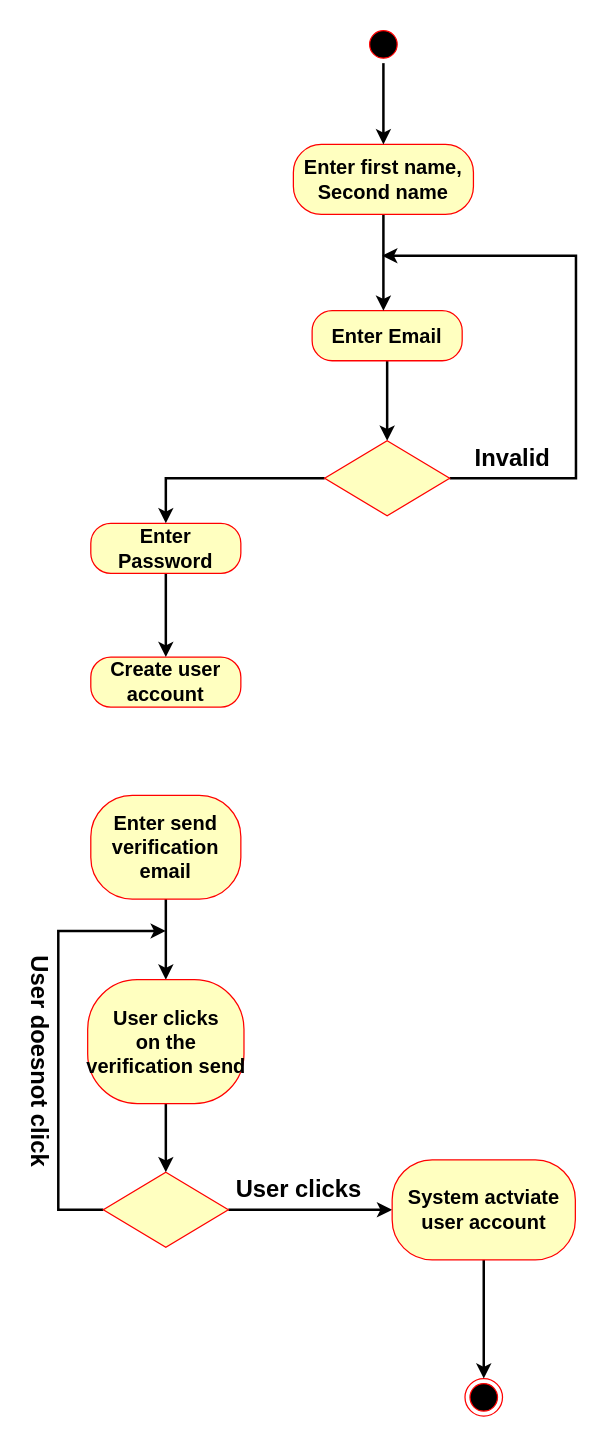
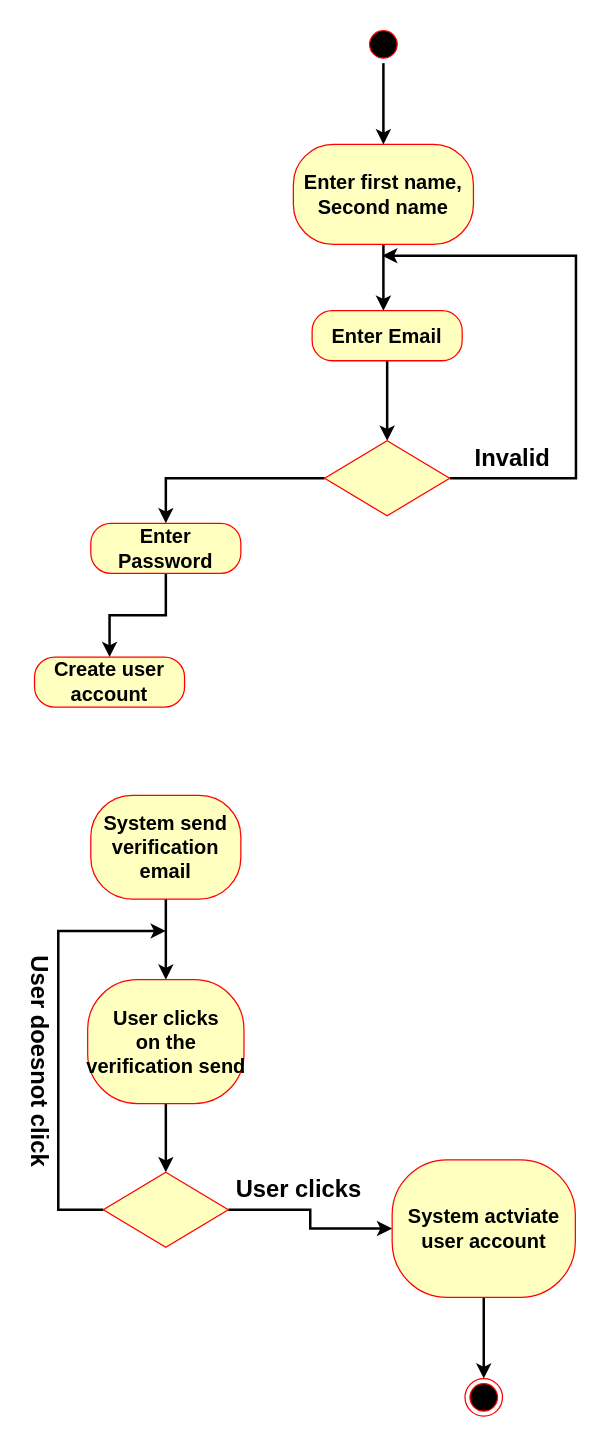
  <mxCell id="0" />
  <mxCell id="1" parent="0" />
  <mxCell id="2" style="edgeStyle=orthogonalEdgeStyle;rounded=0;orthogonalLoop=1;jettySize=auto;html=1;entryX=0.5;entryY=0;entryDx=0;entryDy=0;strokeWidth=2;" parent="1" source="3" target="15" edge="1"><mxGeometry relative="1" as="geometry" /></mxCell>
  <mxCell id="3" value="&lt;font style=&quot;font-size: 16px;&quot;&gt;&lt;b&gt;Enter Email&lt;/b&gt;&lt;/font&gt;" style="rounded=1;whiteSpace=wrap;html=1;arcSize=40;fontColor=#000000;fillColor=#ffffc0;strokeColor=#ff0000;" parent="1" vertex="1"><mxGeometry x="249" y="248" width="120" height="40" as="geometry" /></mxCell>
  <mxCell id="4" value="" style="edgeStyle=orthogonalEdgeStyle;rounded=0;orthogonalLoop=1;jettySize=auto;html=1;strokeWidth=2;" parent="1" source="5" target="3" edge="1"><mxGeometry relative="1" as="geometry"><Array as="points"><mxPoint x="306" y="217" /><mxPoint x="306" y="217" /></Array></mxGeometry></mxCell>
- <mxCell id="5" value="&lt;font style=&quot;font-size: 16px;&quot;&gt;&lt;b&gt;&lt;br&gt;&lt;br&gt;Enter first name,&lt;br&gt;Second name&lt;br&gt;&lt;br&gt;&lt;/b&gt;&lt;/font&gt;&lt;div style=&quot;font-size: 16px;&quot;&gt;&lt;br&gt;&lt;/div&gt;" style="rounded=1;whiteSpace=wrap;html=1;arcSize=40;fontColor=#000000;fillColor=#ffffc0;strokeColor=#ff0000;" parent="1" vertex="1"><mxGeometry x="234" y="115" width="144" height="56" as="geometry" /></mxCell>
- <mxCell id="6" value="&lt;font style=&quot;font-size: 16px;&quot;&gt;&lt;b&gt;Create user account&lt;/b&gt;&lt;/font&gt;" style="rounded=1;whiteSpace=wrap;html=1;arcSize=40;fontColor=#000000;fillColor=#ffffc0;strokeColor=#ff0000;" parent="1" vertex="1"><mxGeometry x="72" y="525" width="120" height="40" as="geometry" /></mxCell>
+ <mxCell id="5" value="&lt;font style=&quot;font-size: 16px;&quot;&gt;&lt;b&gt;&lt;br&gt;&lt;br&gt;Enter first name,&lt;br&gt;Second name&lt;br&gt;&lt;br&gt;&lt;/b&gt;&lt;/font&gt;&lt;div style=&quot;font-size: 16px;&quot;&gt;&lt;br&gt;&lt;/div&gt;" style="rounded=1;whiteSpace=wrap;html=1;arcSize=40;fontColor=#000000;fillColor=#ffffc0;strokeColor=#ff0000;" parent="1" vertex="1"><mxGeometry x="234" y="115" width="144" height="80" as="geometry" /></mxCell>
+ <mxCell id="6" value="&lt;font style=&quot;font-size: 16px;&quot;&gt;&lt;b&gt;Create user account&lt;/b&gt;&lt;/font&gt;" style="rounded=1;whiteSpace=wrap;html=1;arcSize=40;fontColor=#000000;fillColor=#ffffc0;strokeColor=#ff0000;" parent="1" vertex="1"><mxGeometry x="27" y="525" width="120" height="40" as="geometry" /></mxCell>
  <mxCell id="7" style="edgeStyle=orthogonalEdgeStyle;rounded=0;orthogonalLoop=1;jettySize=auto;html=1;exitX=0.5;exitY=1;exitDx=0;exitDy=0;entryX=0.5;entryY=0;entryDx=0;entryDy=0;strokeWidth=2;" parent="1" source="8" target="6" edge="1"><mxGeometry relative="1" as="geometry" /></mxCell>
  <mxCell id="8" value="&lt;b&gt;&lt;font style=&quot;font-size: 16px;&quot;&gt;Enter Password&lt;/font&gt;&lt;/b&gt;" style="rounded=1;whiteSpace=wrap;html=1;arcSize=40;fontColor=#000000;fillColor=#ffffc0;strokeColor=#ff0000;" parent="1" vertex="1"><mxGeometry x="72" y="418" width="120" height="40" as="geometry" /></mxCell>
  <mxCell id="9" style="edgeStyle=orthogonalEdgeStyle;rounded=0;orthogonalLoop=1;jettySize=auto;html=1;exitX=0.5;exitY=1;exitDx=0;exitDy=0;entryX=0.5;entryY=0;entryDx=0;entryDy=0;strokeWidth=2;" parent="1" source="10" target="5" edge="1"><mxGeometry relative="1" as="geometry"><Array as="points"><mxPoint x="306" y="50" /><mxPoint x="306" y="86" /><mxPoint x="309" y="86" /></Array></mxGeometry></mxCell>
  <mxCell id="10" value="" style="ellipse;html=1;shape=startState;fillColor=#000000;strokeColor=#ff0000;" parent="1" vertex="1"><mxGeometry x="291" width="30" height="30" as="geometry" y="20" /></mxCell>
  <mxCell id="11" value="" style="ellipse;html=1;shape=endState;fillColor=#000000;strokeColor=#ff0000;" parent="1" vertex="1"><mxGeometry x="371.25" y="1102" width="30" height="30" as="geometry" /></mxCell>
  <mxCell id="12" style="edgeStyle=orthogonalEdgeStyle;rounded=0;orthogonalLoop=1;jettySize=auto;html=1;exitX=0;exitY=0.5;exitDx=0;exitDy=0;strokeWidth=2;" parent="1" source="15" target="8" edge="1"><mxGeometry relative="1" as="geometry" /></mxCell>
  <mxCell id="13" style="edgeStyle=orthogonalEdgeStyle;rounded=0;orthogonalLoop=1;jettySize=auto;html=1;exitX=1;exitY=0.5;exitDx=0;exitDy=0;strokeWidth=2;" parent="1" source="15" edge="1"><mxGeometry relative="1" as="geometry"><mxPoint x="305" y="204" as="targetPoint" /><Array as="points"><mxPoint x="460" y="382" /><mxPoint x="460" y="204" /></Array></mxGeometry></mxCell>
  <mxCell id="14" value="&lt;font style=&quot;font-size: 19px;&quot;&gt;&lt;b&gt;Invalid&lt;/b&gt;&lt;/font&gt;" style="edgeLabel;html=1;align=center;verticalAlign=middle;resizable=0;points=[];" parent="13" vertex="1" connectable="0"><mxGeometry x="-0.813" y="2" relative="1" as="geometry"><mxPoint x="8" y="-14" as="offset" /></mxGeometry></mxCell>
  <mxCell id="15" value="" style="rhombus;whiteSpace=wrap;html=1;fontColor=#000000;fillColor=#ffffc0;strokeColor=#ff0000;" parent="1" vertex="1"><mxGeometry x="259" y="352" width="100" height="60" as="geometry" /></mxCell>
  <mxCell id="16" style="edgeStyle=orthogonalEdgeStyle;rounded=0;orthogonalLoop=1;jettySize=auto;html=1;exitX=0.5;exitY=1;exitDx=0;exitDy=0;strokeWidth=2;" parent="1" source="17" target="23" edge="1"><mxGeometry relative="1" as="geometry" /></mxCell>
- <mxCell id="17" value="&lt;font style=&quot;font-size: 16px;&quot;&gt;&lt;b&gt;Enter send&lt;br&gt;verification email&lt;br&gt;&lt;/b&gt;&lt;/font&gt;" style="rounded=1;whiteSpace=wrap;html=1;arcSize=40;fontColor=#000000;fillColor=#ffffc0;strokeColor=#ff0000;" parent="1" vertex="1"><mxGeometry x="72" y="635.5" width="120" height="83" as="geometry" /></mxCell>
+ <mxCell id="17" value="&lt;font style=&quot;font-size: 16px;&quot;&gt;&lt;b&gt;System send&lt;br&gt;verification email&lt;br&gt;&lt;/b&gt;&lt;/font&gt;" style="rounded=1;whiteSpace=wrap;html=1;arcSize=40;fontColor=#000000;fillColor=#ffffc0;strokeColor=#ff0000;" parent="1" vertex="1"><mxGeometry x="72" y="635.5" width="120" height="83" as="geometry" /></mxCell>
  <mxCell id="18" style="edgeStyle=orthogonalEdgeStyle;rounded=0;orthogonalLoop=1;jettySize=auto;html=1;exitX=1;exitY=0.5;exitDx=0;exitDy=0;entryX=0;entryY=0.5;entryDx=0;entryDy=0;strokeWidth=2;" parent="1" source="20" target="25" edge="1"><mxGeometry relative="1" as="geometry" /></mxCell>
  <mxCell id="19" style="edgeStyle=orthogonalEdgeStyle;rounded=0;orthogonalLoop=1;jettySize=auto;html=1;exitX=0;exitY=0.5;exitDx=0;exitDy=0;strokeWidth=2;" edge="1" parent="1" source="20"><mxGeometry relative="1" as="geometry"><mxPoint x="132" y="744" as="targetPoint" /><Array as="points"><mxPoint x="46" y="967" /><mxPoint x="46" y="744" /></Array></mxGeometry></mxCell>
  <mxCell id="20" value="" style="rhombus;whiteSpace=wrap;html=1;fontColor=#000000;fillColor=#ffffc0;strokeColor=#ff0000;" parent="1" vertex="1"><mxGeometry x="82" y="937" width="100" height="60" as="geometry" /></mxCell>
  <mxCell id="21" style="edgeStyle=orthogonalEdgeStyle;rounded=0;orthogonalLoop=1;jettySize=auto;html=1;exitX=0.5;exitY=1;exitDx=0;exitDy=0;strokeWidth=2;" parent="1" source="23" target="20" edge="1"><mxGeometry relative="1" as="geometry" /></mxCell>
  <mxCell id="22" value="&lt;b style=&quot;border-color: var(--border-color); font-size: 19px;&quot;&gt;User clicks&lt;/b&gt;" style="edgeLabel;html=1;align=center;verticalAlign=middle;resizable=0;points=[];" parent="21" vertex="1" connectable="0"><mxGeometry x="-0.345" y="-1" relative="1" as="geometry"><mxPoint x="106" y="50" as="offset" /></mxGeometry></mxCell>
  <mxCell id="23" value="&lt;font style=&quot;font-size: 16px;&quot;&gt;&lt;b&gt;User clicks &lt;br&gt;on the&lt;br&gt;verification&amp;nbsp;send&lt;br&gt;&lt;/b&gt;&lt;/font&gt;" style="rounded=1;whiteSpace=wrap;html=1;arcSize=40;fontColor=#000000;fillColor=#ffffc0;strokeColor=#ff0000;" parent="1" vertex="1"><mxGeometry x="69.5" y="783" width="125" height="99" as="geometry" /></mxCell>
  <mxCell id="24" style="edgeStyle=orthogonalEdgeStyle;rounded=0;orthogonalLoop=1;jettySize=auto;html=1;exitX=0.5;exitY=1;exitDx=0;exitDy=0;strokeWidth=2;" parent="1" source="25" target="11" edge="1"><mxGeometry relative="1" as="geometry" /></mxCell>
- <mxCell id="25" value="&lt;font style=&quot;font-size: 16px;&quot;&gt;&lt;b&gt;System actviate&lt;br&gt;user account&lt;br&gt;&lt;/b&gt;&lt;/font&gt;" style="rounded=1;whiteSpace=wrap;html=1;arcSize=40;fontColor=#000000;fillColor=#ffffc0;strokeColor=#ff0000;" parent="1" vertex="1"><mxGeometry x="313" y="927" width="146.5" height="80" as="geometry" /></mxCell>
+ <mxCell id="25" value="&lt;font style=&quot;font-size: 16px;&quot;&gt;&lt;b&gt;System actviate&lt;br&gt;user account&lt;br&gt;&lt;/b&gt;&lt;/font&gt;" style="rounded=1;whiteSpace=wrap;html=1;arcSize=40;fontColor=#000000;fillColor=#ffffc0;strokeColor=#ff0000;" parent="1" vertex="1"><mxGeometry x="313" y="927" width="146.5" height="110" as="geometry" /></mxCell>
  <mxCell id="26" value="&lt;b style=&quot;border-color: var(--border-color); font-size: 19px;&quot;&gt;User doesnot click&lt;/b&gt;" style="edgeLabel;html=1;align=center;verticalAlign=middle;resizable=0;points=[];rotation=90;" parent="1" vertex="1" connectable="0"><mxGeometry x="20" y="839" as="geometry"><mxPoint x="8" y="-12" as="offset" /></mxGeometry></mxCell>
